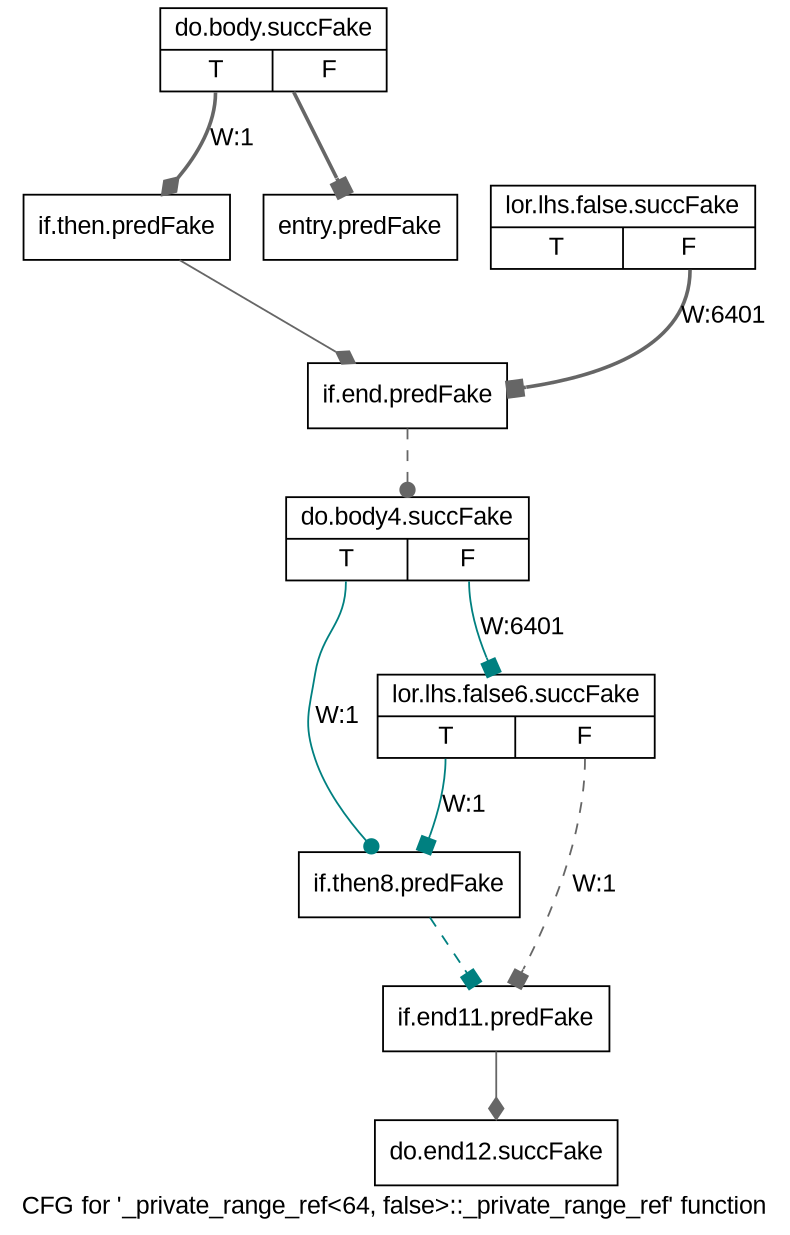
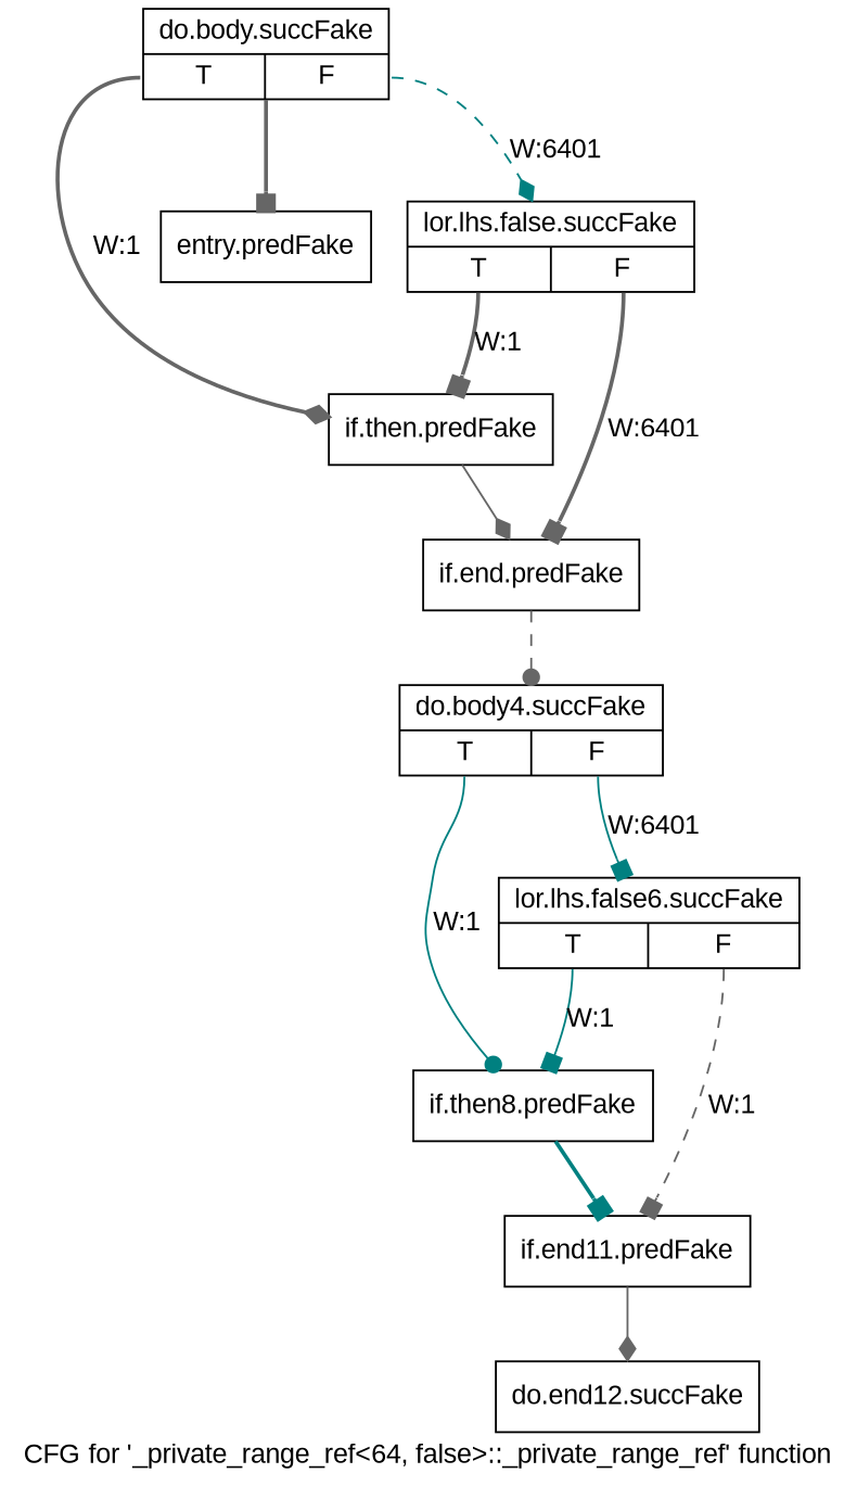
  digraph {
    fontname="Liberation Sans"
    label="CFG for '_private_range_ref\<64, false\>::_private_range_ref' function"
    node [fontname="Liberation Sans" shape=record filename="/tools/Xilinx/Vitis_HLS/2022.1/include/etc/ap_private.h" linenumber=6441]
    edge [arrowhead=box color=gray40 filename="/tools/Xilinx/Vitis_HLS/2022.1/include/etc/ap_private.h" fontname="Liberation Sans" style=solid]
    n1 [label="{entry.predFake}" filename="" linenumber=""]
    n2 [label="{do.body.succFake|{<s0>T|<s1>F}}"]
    n3 [label="{if.then.predFake}"]
    n4 [label="{lor.lhs.false.succFake|{<s0>T|<s1>F}}"]
    n5 [label="{if.end.predFake}"]
    n6 [label="{do.body4.succFake|{<s0>T|<s1>F}}" linenumber=6445]
    n7 [label="{if.then8.predFake}" linenumber=6445]
    n8 [label="{lor.lhs.false6.succFake|{<s0>T|<s1>F}}" linenumber=6445]
    n9 [label="{if.end11.predFake}" linenumber=6445]
    n10 [label="{do.end12.succFake}" linenumber=6448]
    n2 -> n1 [execusionnum=6400 style=bold]
    n2 -> n3 [arrowhead=diamond label="W:1" style=bold tailport=s0 filename=""]
+   n2 -> n4 [arrowhead=diamond color=teal execusionnum=6400 label="W:6401" style=dashed tailport=s1]
    n3 -> n5 [arrowhead=diamond execusionnum=0]
+   n4 -> n3 [label="W:1" style=bold tailport=s0 filename=""]
    n4 -> n5 [label="W:6401" style=bold tailport=s1 filename=""]
    n5 -> n6 [arrowhead=dot execusionnum=6400 style=dashed]
    n6 -> n7 [arrowhead=dot color=teal label="W:1" tailport=s0 filename=""]
    n6 -> n8 [color=teal execusionnum=6400 label="W:6401" tailport=s1]
-   n7 -> n9 [color=teal execusionnum=0 style=dashed]
+   n7 -> n9 [color=teal execusionnum=0 style=bold]
    n8 -> n7 [color=teal label="W:1" tailport=s0 filename=""]
    n8 -> n9 [label="W:1" style=dashed tailport=s1 filename=""]
    n9 -> n10 [arrowhead=diamond execusionnum=6400]
  }
